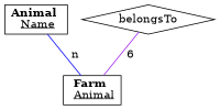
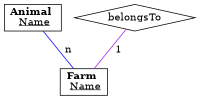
  graph {
    splines=polyline
    node [shape=box]
-   n1 [label=<<b>Farm</b> <br/> <u>Animal</u>>]
+   n1 [label=<<b>Farm</b> <br/> <u>Name</u>>]
    n2 [label=<<b>Animal</b> <br/> <u>Name</u>>]
    belongsTo [shape=diamond]
    n2 -- n1 [color=blue label=" n "]
-   belongsTo -- n1 [color=purple label=" 6 "]
+   belongsTo -- n1 [color=purple label=" 1 "]
  }
